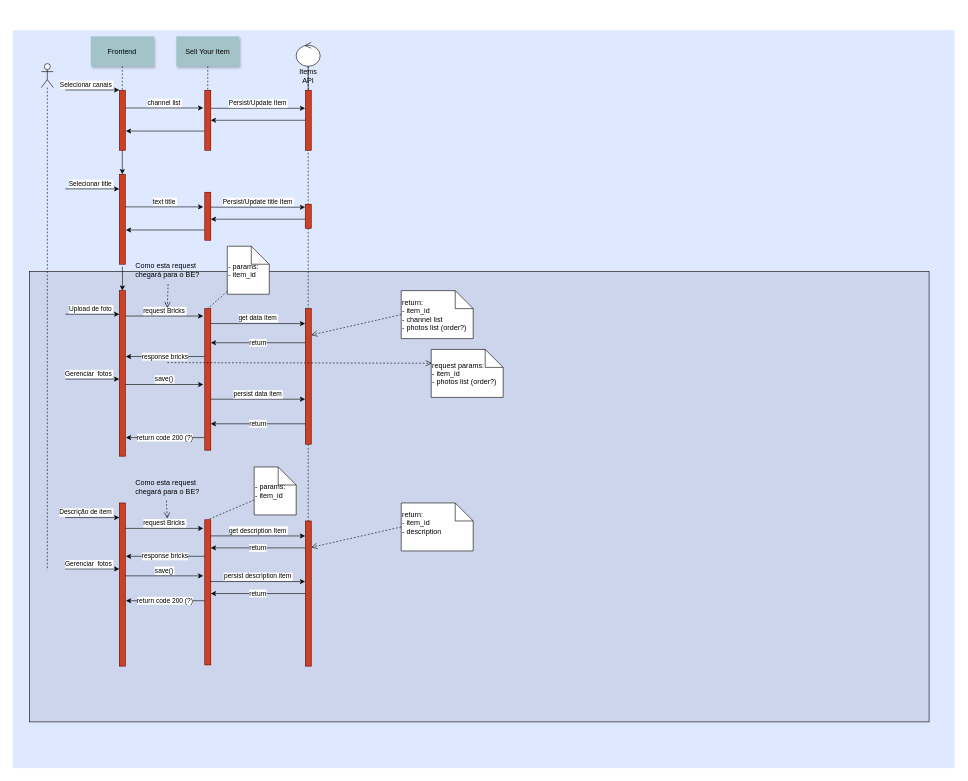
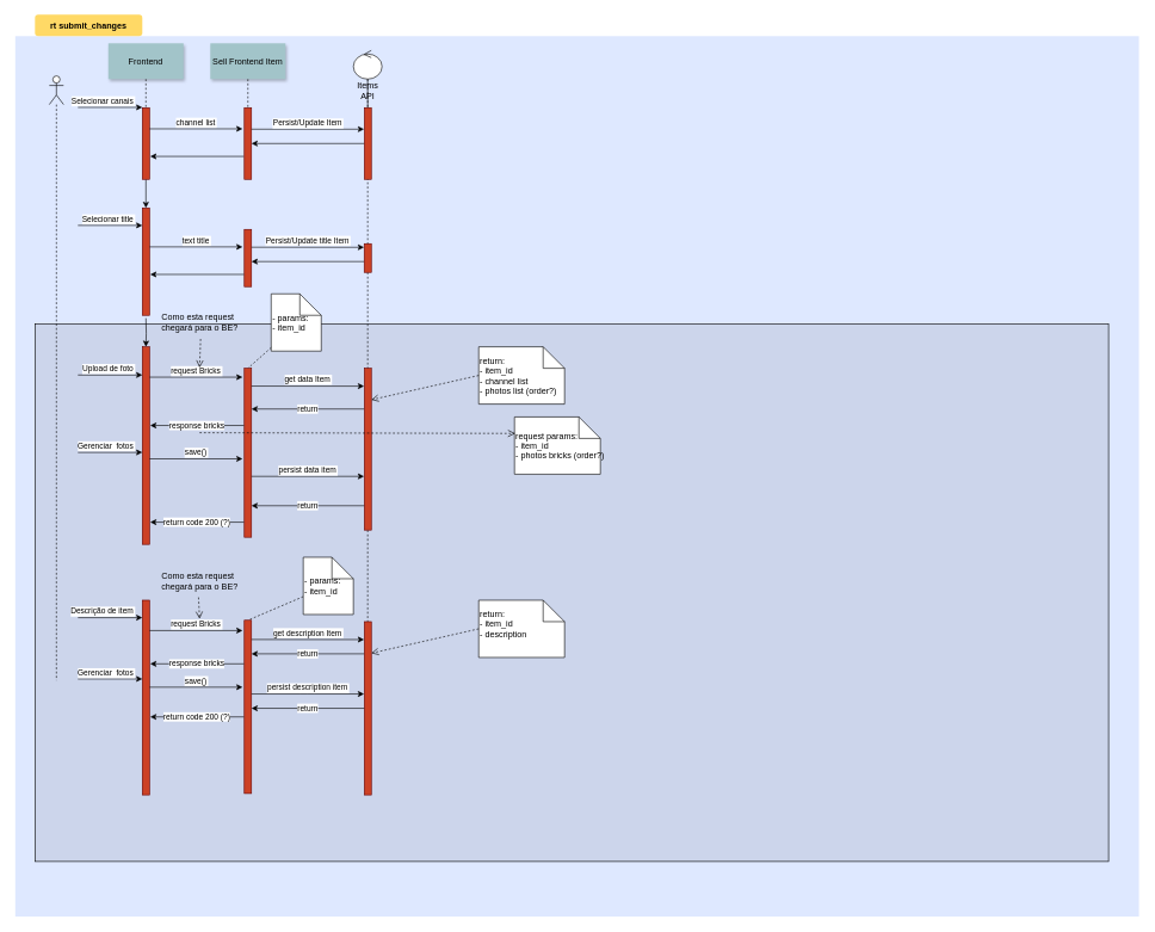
  <mxCell id="0" />
  <mxCell id="1" parent="0" />
  <mxCell id="2" value="" style="fillColor=#DEE8FF;strokeColor=none" parent="1" vertex="1"><mxGeometry x="20.5" y="50" width="1570" height="1230" as="geometry" /></mxCell>
  <mxCell id="3" value="" style="fillColor=#CCD5EB" parent="1" vertex="1"><mxGeometry x="48" y="452" width="1500" height="751" as="geometry" /></mxCell>
  <mxCell id="4" style="edgeStyle=orthogonalEdgeStyle;rounded=0;orthogonalLoop=1;jettySize=auto;html=1;" edge="1" parent="1" source="5" target="22"><mxGeometry relative="1" as="geometry" /></mxCell>
  <mxCell id="5" value="" style="fillColor=#CC4125;strokeColor=#660000" parent="1" vertex="1"><mxGeometry x="198" y="150" width="10" height="100" as="geometry" /></mxCell>
  <mxCell id="6" value="Selecionar canais" style="edgeStyle=none;verticalLabelPosition=top;verticalAlign=bottom;labelPosition=left;align=right" parent="1" edge="1"><mxGeometry width="100" height="100" as="geometry"><mxPoint x="108" y="149.5" as="sourcePoint" /><mxPoint x="198" y="149.5" as="targetPoint" /><mxPoint x="35" as="offset" /></mxGeometry></mxCell>
  <mxCell id="7" value="Frontend" style="shadow=1;fillColor=#A2C4C9;strokeColor=none" parent="1" vertex="1"><mxGeometry x="150.5" y="60" width="105" height="50" as="geometry" /></mxCell>
  <mxCell id="8" style="edgeStyle=orthogonalEdgeStyle;rounded=0;orthogonalLoop=1;jettySize=auto;html=1;entryX=1.1;entryY=0.68;entryDx=0;entryDy=0;exitX=-0.05;exitY=0.68;exitDx=0;exitDy=0;exitPerimeter=0;entryPerimeter=0;" edge="1" parent="1" source="9" target="5"><mxGeometry relative="1" as="geometry" /></mxCell>
  <mxCell id="9" value="" style="fillColor=#CC4125;strokeColor=#660000" parent="1" vertex="1"><mxGeometry x="340.5" y="150" width="10" height="100" as="geometry" /></mxCell>
- <mxCell id="10" value="Sell Your Item" style="shadow=1;fillColor=#A2C4C9;strokeColor=none" parent="1" vertex="1"><mxGeometry x="293" y="60" width="105" height="50" as="geometry" /></mxCell>
+ <mxCell id="10" value="Sell Frontend Item" style="shadow=1;fillColor=#A2C4C9;strokeColor=none" parent="1" vertex="1"><mxGeometry x="293" y="60" width="105" height="50" as="geometry" /></mxCell>
  <mxCell id="11" value="" style="edgeStyle=none;endArrow=none;dashed=1" parent="1" source="10" target="9" edge="1"><mxGeometry x="272.335" y="165" width="100" height="100" as="geometry"><mxPoint x="345.259" y="110" as="sourcePoint" /><mxPoint x="345.576" y="165" as="targetPoint" /></mxGeometry></mxCell>
  <mxCell id="12" value="channel list" style="edgeStyle=none;verticalLabelPosition=top;verticalAlign=bottom" parent="1" edge="1"><mxGeometry x="220" y="92" width="100" height="100" as="geometry"><mxPoint x="208" y="179.5" as="sourcePoint" /><mxPoint x="338" y="179.5" as="targetPoint" /></mxGeometry></mxCell>
  <mxCell id="13" value="" style="edgeStyle=none;endArrow=none" parent="1" target="38" edge="1"><mxGeometry x="437.043" y="270" width="100" height="100" as="geometry"><mxPoint x="512.807" y="110" as="sourcePoint" /><mxPoint x="512.543" y="240" as="targetPoint" /></mxGeometry></mxCell>
  <mxCell id="14" style="edgeStyle=orthogonalEdgeStyle;rounded=0;orthogonalLoop=1;jettySize=auto;html=1;entryX=1;entryY=0.5;entryDx=0;entryDy=0;" edge="1" parent="1" source="38" target="9"><mxGeometry relative="1" as="geometry" /></mxCell>
  <mxCell id="15" value="Persist/Update Item" style="edgeStyle=elbowEdgeStyle;elbow=vertical;verticalLabelPosition=top;verticalAlign=bottom" parent="1" edge="1"><mxGeometry x="350" y="218" width="100" height="100" as="geometry"><mxPoint x="350.5" y="180" as="sourcePoint" /><mxPoint x="507.784" y="180" as="targetPoint" /></mxGeometry></mxCell>
  <mxCell id="16" value="" style="edgeStyle=elbowEdgeStyle;elbow=horizontal;endArrow=none;dashed=1" parent="1" source="7" target="5" edge="1"><mxGeometry x="230.0" y="310" width="100" height="100" as="geometry"><mxPoint x="228" y="410" as="sourcePoint" /><mxPoint x="328" y="310" as="targetPoint" /></mxGeometry></mxCell>
  <mxCell id="17" value="- params:&#10;- item_id" style="shape=note;align=left" parent="1" vertex="1"><mxGeometry x="378" y="410" width="70.03" height="80" as="geometry" /></mxCell>
  <mxCell id="18" value="" style="edgeStyle=none;endArrow=none;dashed=1;entryX=0.5;entryY=0;entryDx=0;entryDy=0;" parent="1" target="30" edge="1"><mxGeometry x="1030" y="184" width="100" height="100" as="geometry"><mxPoint x="378" y="485.118" as="sourcePoint" /><mxPoint x="1128" y="184" as="targetPoint" /></mxGeometry></mxCell>
+ <mxCell id="19" value="rt submit_changes" style="rounded=1;fontStyle=1;fillColor=#FFD966;strokeColor=none" parent="1" vertex="1"><mxGeometry x="48" y="20" width="150" height="30" as="geometry" /></mxCell>
  <mxCell id="20" value="" style="shape=umlLifeline;participant=umlActor;perimeter=lifelinePerimeter;whiteSpace=wrap;html=1;container=1;collapsible=0;recursiveResize=0;verticalAlign=top;spacingTop=36;outlineConnect=0;" vertex="1" parent="1"><mxGeometry x="68" y="105.56" width="20" height="844.44" as="geometry" /></mxCell>
  <mxCell id="21" style="edgeStyle=orthogonalEdgeStyle;rounded=0;orthogonalLoop=1;jettySize=auto;html=1;entryX=0.5;entryY=0;entryDx=0;entryDy=0;" edge="1" parent="1" target="29"><mxGeometry relative="1" as="geometry"><mxPoint x="203" y="444" as="sourcePoint" /></mxGeometry></mxCell>
  <mxCell id="22" value="" style="fillColor=#CC4125;strokeColor=#660000" vertex="1" parent="1"><mxGeometry x="198" y="290" width="10" height="150" as="geometry" /></mxCell>
  <mxCell id="23" value="" style="fillColor=#CC4125;strokeColor=#660000" vertex="1" parent="1"><mxGeometry x="340.5" y="320" width="10" height="80" as="geometry" /></mxCell>
  <mxCell id="24" value="Selecionar title" style="edgeStyle=none;verticalLabelPosition=top;verticalAlign=bottom;labelPosition=left;align=right" edge="1" parent="1"><mxGeometry y="164.89" width="100" height="100" as="geometry"><mxPoint x="108" y="314.39" as="sourcePoint" /><mxPoint x="198" y="314.39" as="targetPoint" /><mxPoint x="35" as="offset" /></mxGeometry></mxCell>
  <mxCell id="25" style="edgeStyle=orthogonalEdgeStyle;rounded=0;orthogonalLoop=1;jettySize=auto;html=1;entryX=1.1;entryY=0.68;entryDx=0;entryDy=0;exitX=-0.05;exitY=0.68;exitDx=0;exitDy=0;exitPerimeter=0;entryPerimeter=0;" edge="1" parent="1"><mxGeometry relative="1" as="geometry"><mxPoint x="340" y="382.89" as="sourcePoint" /><mxPoint x="209" y="382.89" as="targetPoint" /></mxGeometry></mxCell>
  <mxCell id="26" value="text title" style="edgeStyle=none;verticalLabelPosition=top;verticalAlign=bottom" edge="1" parent="1"><mxGeometry x="220" y="256.89" width="100" height="100" as="geometry"><mxPoint x="208" y="344.39" as="sourcePoint" /><mxPoint x="338" y="344.39" as="targetPoint" /></mxGeometry></mxCell>
  <mxCell id="27" style="edgeStyle=orthogonalEdgeStyle;rounded=0;orthogonalLoop=1;jettySize=auto;html=1;entryX=1;entryY=0.5;entryDx=0;entryDy=0;" edge="1" parent="1"><mxGeometry relative="1" as="geometry"><mxPoint x="508" y="364.89" as="sourcePoint" /><mxPoint x="350.5" y="364.89" as="targetPoint" /></mxGeometry></mxCell>
  <mxCell id="28" value="Persist/Update title Item" style="edgeStyle=elbowEdgeStyle;elbow=vertical;verticalLabelPosition=top;verticalAlign=bottom" edge="1" parent="1"><mxGeometry x="350" y="382.89" width="100" height="100" as="geometry"><mxPoint x="350.5" y="344.89" as="sourcePoint" /><mxPoint x="507.784" y="344.89" as="targetPoint" /></mxGeometry></mxCell>
  <mxCell id="29" value="" style="fillColor=#CC4125;strokeColor=#660000" vertex="1" parent="1"><mxGeometry x="198" y="484" width="10" height="276" as="geometry" /></mxCell>
  <mxCell id="30" value="" style="fillColor=#CC4125;strokeColor=#660000" vertex="1" parent="1"><mxGeometry x="340.5" y="514" width="10" height="236" as="geometry" /></mxCell>
  <mxCell id="31" value="Upload de foto" style="edgeStyle=none;verticalLabelPosition=top;verticalAlign=bottom;labelPosition=left;align=right" edge="1" parent="1"><mxGeometry y="373.89" width="100" height="100" as="geometry"><mxPoint x="108" y="523.39" as="sourcePoint" /><mxPoint x="198" y="523.39" as="targetPoint" /><mxPoint x="35" as="offset" /></mxGeometry></mxCell>
  <mxCell id="32" value="response bricks" style="edgeStyle=orthogonalEdgeStyle;rounded=0;orthogonalLoop=1;jettySize=auto;html=1;entryX=1.1;entryY=0.68;entryDx=0;entryDy=0;exitX=-0.05;exitY=0.68;exitDx=0;exitDy=0;exitPerimeter=0;entryPerimeter=0;" edge="1" parent="1"><mxGeometry relative="1" as="geometry"><mxPoint x="340" y="593.89" as="sourcePoint" /><mxPoint x="209" y="593.89" as="targetPoint" /></mxGeometry></mxCell>
  <mxCell id="33" value="request Bricks" style="edgeStyle=none;verticalLabelPosition=top;verticalAlign=bottom" edge="1" parent="1"><mxGeometry x="220" y="438.89" width="100" height="100" as="geometry"><mxPoint x="208" y="526.39" as="sourcePoint" /><mxPoint x="338" y="526.39" as="targetPoint" /></mxGeometry></mxCell>
  <mxCell id="34" value="return" style="edgeStyle=orthogonalEdgeStyle;rounded=0;orthogonalLoop=1;jettySize=auto;html=1;entryX=1;entryY=0.5;entryDx=0;entryDy=0;" edge="1" parent="1"><mxGeometry relative="1" as="geometry"><mxPoint x="508" y="570.89" as="sourcePoint" /><mxPoint x="350.5" y="570.89" as="targetPoint" /></mxGeometry></mxCell>
  <mxCell id="35" value="get data Item" style="edgeStyle=elbowEdgeStyle;elbow=vertical;verticalLabelPosition=top;verticalAlign=bottom" edge="1" parent="1"><mxGeometry x="350" y="576.89" width="100" height="100" as="geometry"><mxPoint x="350.5" y="538.89" as="sourcePoint" /><mxPoint x="507.784" y="538.89" as="targetPoint" /></mxGeometry></mxCell>
  <mxCell id="36" value="return:&#10;- item_id&#10;- channel list&#10;- photos list (order?)" style="shape=note;align=left" vertex="1" parent="1"><mxGeometry x="668" y="484" width="120" height="80" as="geometry" /></mxCell>
  <mxCell id="37" value="&lt;span style=&quot;&quot;&gt;Items API&lt;/span&gt;" style="shape=umlLifeline;participant=umlControl;perimeter=lifelinePerimeter;whiteSpace=wrap;html=1;container=1;collapsible=0;recursiveResize=0;verticalAlign=top;spacingTop=36;outlineConnect=0;" vertex="1" parent="1"><mxGeometry x="492.89" y="70" width="40" height="900" as="geometry" /></mxCell>
  <mxCell id="38" value="" style="fillColor=#CC4125;strokeColor=#660000" parent="37" vertex="1"><mxGeometry x="15.33" y="80" width="9.78" height="100" as="geometry" /></mxCell>
  <mxCell id="39" value="" style="fillColor=#CC4125;strokeColor=#660000" vertex="1" parent="37"><mxGeometry x="15.11" y="270" width="10" height="40" as="geometry" /></mxCell>
  <mxCell id="40" value="" style="fillColor=#CC4125;strokeColor=#660000" vertex="1" parent="37"><mxGeometry x="15.33" y="444" width="9.78" height="226" as="geometry" /></mxCell>
  <mxCell id="41" value="return code 200 (?)" style="edgeStyle=orthogonalEdgeStyle;rounded=0;orthogonalLoop=1;jettySize=auto;html=1;entryX=1.1;entryY=0.68;entryDx=0;entryDy=0;exitX=-0.05;exitY=0.68;exitDx=0;exitDy=0;exitPerimeter=0;entryPerimeter=0;" edge="1" parent="1"><mxGeometry relative="1" as="geometry"><mxPoint x="340" y="729" as="sourcePoint" /><mxPoint x="209" y="729" as="targetPoint" /></mxGeometry></mxCell>
  <mxCell id="42" value="save()" style="edgeStyle=none;verticalLabelPosition=top;verticalAlign=bottom" edge="1" parent="1"><mxGeometry x="220" y="553" width="100" height="100" as="geometry"><mxPoint x="208" y="640.5" as="sourcePoint" /><mxPoint x="338" y="640.5" as="targetPoint" /></mxGeometry></mxCell>
  <mxCell id="43" value="return" style="edgeStyle=orthogonalEdgeStyle;rounded=0;orthogonalLoop=1;jettySize=auto;html=1;entryX=1;entryY=0.5;entryDx=0;entryDy=0;" edge="1" parent="1"><mxGeometry relative="1" as="geometry"><mxPoint x="508" y="706" as="sourcePoint" /><mxPoint x="350.5" y="706" as="targetPoint" /></mxGeometry></mxCell>
  <mxCell id="44" value="persist data item" style="edgeStyle=elbowEdgeStyle;elbow=vertical;verticalLabelPosition=top;verticalAlign=bottom" edge="1" parent="1"><mxGeometry x="350" y="703" width="100" height="100" as="geometry"><mxPoint x="350.5" y="665" as="sourcePoint" /><mxPoint x="507.784" y="665" as="targetPoint" /></mxGeometry></mxCell>
  <mxCell id="45" value="Gerenciar  fotos" style="edgeStyle=none;verticalLabelPosition=top;verticalAlign=bottom;labelPosition=left;align=right" edge="1" parent="1"><mxGeometry y="482" width="100" height="100" as="geometry"><mxPoint x="108" y="631.5" as="sourcePoint" /><mxPoint x="198" y="631.5" as="targetPoint" /><mxPoint x="35" as="offset" /></mxGeometry></mxCell>
- <mxCell id="46" value="request params:&#10;- item_id&#10;- photos list (order?)" style="shape=note;align=left" vertex="1" parent="1"><mxGeometry x="718" y="582" width="120" height="80" as="geometry" /></mxCell>
+ <mxCell id="46" value="request params:&#10;- item_id&#10;- photos bricks (order?)" style="shape=note;align=left" vertex="1" parent="1"><mxGeometry x="718" y="582" width="120" height="80" as="geometry" /></mxCell>
  <mxCell id="47" value="" style="html=1;verticalAlign=bottom;endArrow=open;dashed=1;endSize=8;rounded=0;entryX=0.008;entryY=0.288;entryDx=0;entryDy=0;entryPerimeter=0;" edge="1" parent="1" target="46"><mxGeometry x="-0.167" y="-27" relative="1" as="geometry"><mxPoint x="278" y="604" as="sourcePoint" /><mxPoint x="788" y="494" as="targetPoint" /><mxPoint as="offset" /></mxGeometry></mxCell>
  <mxCell id="48" value="" style="html=1;verticalAlign=bottom;endArrow=open;dashed=1;endSize=8;rounded=0;exitX=0;exitY=0.5;exitDx=0;exitDy=0;exitPerimeter=0;" edge="1" parent="1" source="36"><mxGeometry relative="1" as="geometry"><mxPoint x="648" y="518" as="sourcePoint" /><mxPoint x="518" y="558" as="targetPoint" /></mxGeometry></mxCell>
  <mxCell id="49" value="" style="edgeStyle=none;endArrow=none;dashed=1;entryX=0.5;entryY=0;entryDx=0;entryDy=0;" edge="1" parent="1" target="51" source="63"><mxGeometry x="1030" y="538" width="100" height="100" as="geometry"><mxPoint x="378" y="839.118" as="sourcePoint" /><mxPoint x="1128" y="538" as="targetPoint" /></mxGeometry></mxCell>
  <mxCell id="50" value="" style="fillColor=#CC4125;strokeColor=#660000" vertex="1" parent="1"><mxGeometry x="198" y="838" width="10" height="272" as="geometry" /></mxCell>
  <mxCell id="51" value="" style="fillColor=#CC4125;strokeColor=#660000" vertex="1" parent="1"><mxGeometry x="340.5" y="866" width="10" height="242" as="geometry" /></mxCell>
  <mxCell id="52" value="Descrição de item" style="edgeStyle=none;verticalLabelPosition=top;verticalAlign=bottom;labelPosition=left;align=right" edge="1" parent="1"><mxGeometry y="712.89" width="100" height="100" as="geometry"><mxPoint x="108" y="862.39" as="sourcePoint" /><mxPoint x="198" y="862.39" as="targetPoint" /><mxPoint x="35" as="offset" /></mxGeometry></mxCell>
  <mxCell id="53" value="response bricks" style="edgeStyle=orthogonalEdgeStyle;rounded=0;orthogonalLoop=1;jettySize=auto;html=1;entryX=1.1;entryY=0.68;entryDx=0;entryDy=0;exitX=-0.05;exitY=0.68;exitDx=0;exitDy=0;exitPerimeter=0;entryPerimeter=0;" edge="1" parent="1"><mxGeometry relative="1" as="geometry"><mxPoint x="340" y="926.89" as="sourcePoint" /><mxPoint x="209" y="926.89" as="targetPoint" /></mxGeometry></mxCell>
  <mxCell id="54" value="request Bricks" style="edgeStyle=none;verticalLabelPosition=top;verticalAlign=bottom" edge="1" parent="1"><mxGeometry x="220" y="792.89" width="100" height="100" as="geometry"><mxPoint x="208" y="880.39" as="sourcePoint" /><mxPoint x="338" y="880.39" as="targetPoint" /></mxGeometry></mxCell>
  <mxCell id="55" value="return" style="edgeStyle=orthogonalEdgeStyle;rounded=0;orthogonalLoop=1;jettySize=auto;html=1;entryX=1;entryY=0.5;entryDx=0;entryDy=0;" edge="1" parent="1"><mxGeometry relative="1" as="geometry"><mxPoint x="508" y="912.89" as="sourcePoint" /><mxPoint x="350.5" y="912.89" as="targetPoint" /></mxGeometry></mxCell>
  <mxCell id="56" value="get description Item" style="edgeStyle=elbowEdgeStyle;elbow=vertical;verticalLabelPosition=top;verticalAlign=bottom" edge="1" parent="1"><mxGeometry x="350" y="930.89" width="100" height="100" as="geometry"><mxPoint x="350.5" y="892.89" as="sourcePoint" /><mxPoint x="507.784" y="892.89" as="targetPoint" /></mxGeometry></mxCell>
  <mxCell id="57" value="" style="fillColor=#CC4125;strokeColor=#660000" vertex="1" parent="1"><mxGeometry x="508.22" y="868" width="9.78" height="242" as="geometry" /></mxCell>
  <mxCell id="58" value="return code 200 (?)" style="edgeStyle=orthogonalEdgeStyle;rounded=0;orthogonalLoop=1;jettySize=auto;html=1;entryX=1.1;entryY=0.68;entryDx=0;entryDy=0;exitX=-0.05;exitY=0.68;exitDx=0;exitDy=0;exitPerimeter=0;entryPerimeter=0;" edge="1" parent="1"><mxGeometry relative="1" as="geometry"><mxPoint x="340" y="1001" as="sourcePoint" /><mxPoint x="209" y="1001" as="targetPoint" /></mxGeometry></mxCell>
  <mxCell id="59" value="save()" style="edgeStyle=none;verticalLabelPosition=top;verticalAlign=bottom" edge="1" parent="1"><mxGeometry x="220" y="872" width="100" height="100" as="geometry"><mxPoint x="208" y="959.5" as="sourcePoint" /><mxPoint x="338" y="959.5" as="targetPoint" /></mxGeometry></mxCell>
  <mxCell id="60" value="return" style="edgeStyle=orthogonalEdgeStyle;rounded=0;orthogonalLoop=1;jettySize=auto;html=1;entryX=1;entryY=0.5;entryDx=0;entryDy=0;" edge="1" parent="1"><mxGeometry relative="1" as="geometry"><mxPoint x="508" y="989" as="sourcePoint" /><mxPoint x="350.5" y="989" as="targetPoint" /></mxGeometry></mxCell>
  <mxCell id="61" value="persist description item" style="edgeStyle=elbowEdgeStyle;elbow=vertical;verticalLabelPosition=top;verticalAlign=bottom" edge="1" parent="1"><mxGeometry x="350" y="1007" width="100" height="100" as="geometry"><mxPoint x="350.5" y="969" as="sourcePoint" /><mxPoint x="507.784" y="969" as="targetPoint" /></mxGeometry></mxCell>
  <mxCell id="62" value="Gerenciar  fotos" style="edgeStyle=none;verticalLabelPosition=top;verticalAlign=bottom;labelPosition=left;align=right" edge="1" parent="1"><mxGeometry y="798.5" width="100" height="100" as="geometry"><mxPoint x="108" y="948" as="sourcePoint" /><mxPoint x="198" y="948" as="targetPoint" /><mxPoint x="35" as="offset" /></mxGeometry></mxCell>
  <mxCell id="63" value="- params:&#10;- item_id" style="shape=note;align=left" vertex="1" parent="1"><mxGeometry x="422.86" y="778" width="70.03" height="80" as="geometry" /></mxCell>
  <mxCell id="64" value="return:&#10;- item_id&#10;- description&#10;" style="shape=note;align=left" vertex="1" parent="1"><mxGeometry x="668" y="838" width="120" height="80" as="geometry" /></mxCell>
  <mxCell id="65" value="" style="html=1;verticalAlign=bottom;endArrow=open;dashed=1;endSize=8;rounded=0;exitX=0;exitY=0.5;exitDx=0;exitDy=0;exitPerimeter=0;" edge="1" parent="1" source="64"><mxGeometry relative="1" as="geometry"><mxPoint x="648" y="872" as="sourcePoint" /><mxPoint x="518" y="912" as="targetPoint" /></mxGeometry></mxCell>
  <mxCell id="66" value="" style="html=1;verticalAlign=bottom;endArrow=open;dashed=1;endSize=8;rounded=0;exitX=0.857;exitY=1;exitDx=0;exitDy=0;exitPerimeter=0;" edge="1" parent="1"><mxGeometry relative="1" as="geometry"><mxPoint x="276.56" y="834" as="sourcePoint" /><mxPoint x="278" y="864" as="targetPoint" /></mxGeometry></mxCell>
  <mxCell id="67" value="Como esta request&#10;chegará para o BE?" style="text;strokeColor=none;fillColor=none;spacing=4;spacingTop=7;overflow=hidden;rounded=0;strokeWidth=1;whiteSpace=wrap;" vertex="1" parent="1"><mxGeometry x="220.5" y="782" width="120" height="60" as="geometry" /></mxCell>
  <mxCell id="68" value="Como esta request&#10;chegará para o BE?" style="text;strokeColor=none;fillColor=none;spacing=4;spacingTop=7;overflow=hidden;rounded=0;strokeWidth=1;whiteSpace=wrap;" vertex="1" parent="1"><mxGeometry x="220.5" y="420" width="120" height="60" as="geometry" /></mxCell>
  <mxCell id="69" value="" style="html=1;verticalAlign=bottom;endArrow=open;dashed=1;endSize=8;rounded=0;" edge="1" parent="1"><mxGeometry relative="1" as="geometry"><mxPoint x="279.429" y="473" as="sourcePoint" /><mxPoint x="278" y="513" as="targetPoint" /></mxGeometry></mxCell>
